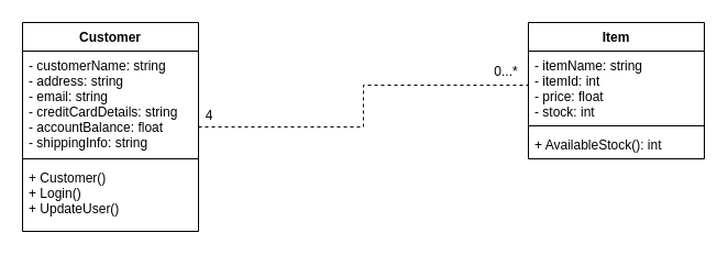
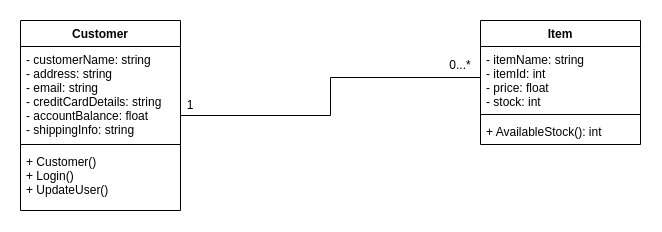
  <mxCell id="0" />
  <mxCell id="1" parent="0" />
  <mxCell id="2" value="Customer" style="swimlane;fontStyle=1;align=center;verticalAlign=top;childLayout=stackLayout;horizontal=1;startSize=26;horizontalStack=0;resizeParent=1;resizeParentMax=0;resizeLast=0;collapsible=1;marginBottom=0;" parent="1" vertex="1"><mxGeometry x="20" y="20" width="160" height="190" as="geometry" /></mxCell>
  <mxCell id="3" value="- customerName: string&#10;- address: string&#10;- email: string&#10;- creditCardDetails: string&#10;- accountBalance: float&#10;- shippingInfo: string" style="text;strokeColor=none;fillColor=none;align=left;verticalAlign=top;spacingLeft=4;spacingRight=4;overflow=hidden;rotatable=0;points=[[0,0.5],[1,0.5]];portConstraint=eastwest;" parent="2" vertex="1"><mxGeometry y="26" width="160" height="94" as="geometry" /></mxCell>
  <mxCell id="4" value="" style="line;strokeWidth=1;fillColor=none;align=left;verticalAlign=middle;spacingTop=-1;spacingLeft=3;spacingRight=3;rotatable=0;labelPosition=right;points=[];portConstraint=eastwest;strokeColor=inherit;" parent="2" vertex="1"><mxGeometry y="120" width="160" height="8" as="geometry" /></mxCell>
  <mxCell id="5" value="+ Customer()&#10;+ Login()&#10;+ UpdateUser()" style="text;strokeColor=none;fillColor=none;align=left;verticalAlign=top;spacingLeft=4;spacingRight=4;overflow=hidden;rotatable=0;points=[[0,0.5],[1,0.5]];portConstraint=eastwest;" parent="2" vertex="1"><mxGeometry y="128" width="160" height="62" as="geometry" /></mxCell>
  <mxCell id="6" value="Item" style="swimlane;fontStyle=1;align=center;verticalAlign=top;childLayout=stackLayout;horizontal=1;startSize=26;horizontalStack=0;resizeParent=1;resizeParentMax=0;resizeLast=0;collapsible=1;marginBottom=0;" parent="1" vertex="1"><mxGeometry x="480" y="20" width="160" height="124" as="geometry" /></mxCell>
  <mxCell id="7" value="- itemName: string&#10;- itemId: int&#10;- price: float&#10;- stock: int" style="text;strokeColor=none;fillColor=none;align=left;verticalAlign=top;spacingLeft=4;spacingRight=4;overflow=hidden;rotatable=0;points=[[0,0.5],[1,0.5]];portConstraint=eastwest;" parent="6" vertex="1"><mxGeometry y="26" width="160" height="64" as="geometry" /></mxCell>
  <mxCell id="8" value="" style="line;strokeWidth=1;fillColor=none;align=left;verticalAlign=middle;spacingTop=-1;spacingLeft=3;spacingRight=3;rotatable=0;labelPosition=right;points=[];portConstraint=eastwest;strokeColor=inherit;" parent="6" vertex="1"><mxGeometry y="90" width="160" height="8" as="geometry" /></mxCell>
  <mxCell id="9" value="+ AvailableStock(): int" style="text;strokeColor=none;fillColor=none;align=left;verticalAlign=top;spacingLeft=4;spacingRight=4;overflow=hidden;rotatable=0;points=[[0,0.5],[1,0.5]];portConstraint=eastwest;" parent="6" vertex="1"><mxGeometry y="98" width="160" height="26" as="geometry" /></mxCell>
- <mxCell id="10" value="" style="endArrow=none;html=1;edgeStyle=orthogonalEdgeStyle;rounded=0;dashed=1;" parent="1" source="2" target="6" edge="1"><mxGeometry relative="1" as="geometry"><mxPoint x="250" y="110" as="sourcePoint" /><mxPoint x="414" y="110" as="targetPoint" /><Array as="points"><mxPoint x="330" y="115" /><mxPoint x="330" y="77" /></Array></mxGeometry></mxCell>
- <mxCell id="11" value="4" style="text;html=1;strokeColor=none;fillColor=none;align=center;verticalAlign=middle;whiteSpace=wrap;rounded=0;" parent="1" vertex="1"><mxGeometry x="160" y="90" width="60" height="30" as="geometry" /></mxCell>
+ <mxCell id="10" value="" style="endArrow=none;html=1;edgeStyle=orthogonalEdgeStyle;rounded=0;" parent="1" source="2" target="6" edge="1"><mxGeometry relative="1" as="geometry"><mxPoint x="250" y="110" as="sourcePoint" /><mxPoint x="414" y="110" as="targetPoint" /><Array as="points"><mxPoint x="330" y="115" /><mxPoint x="330" y="77" /></Array></mxGeometry></mxCell>
+ <mxCell id="11" value="1" style="text;html=1;strokeColor=none;fillColor=none;align=center;verticalAlign=middle;whiteSpace=wrap;rounded=0;" parent="1" vertex="1"><mxGeometry x="160" y="90" width="60" height="30" as="geometry" /></mxCell>
  <mxCell id="12" value="0...*" style="text;html=1;strokeColor=none;fillColor=none;align=center;verticalAlign=middle;whiteSpace=wrap;rounded=0;" parent="1" vertex="1"><mxGeometry x="430" y="50" width="60" height="30" as="geometry" /></mxCell>
